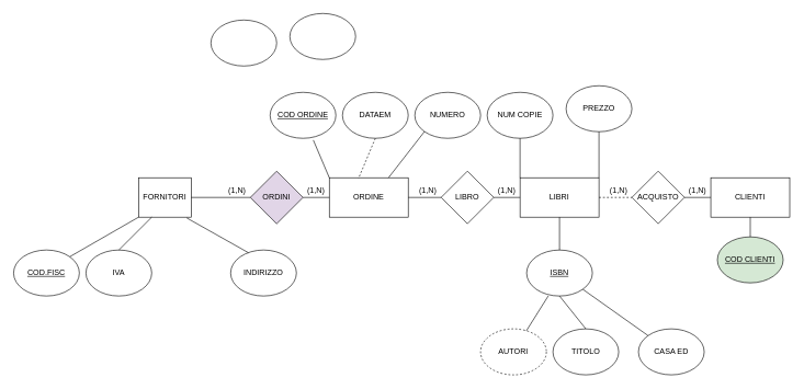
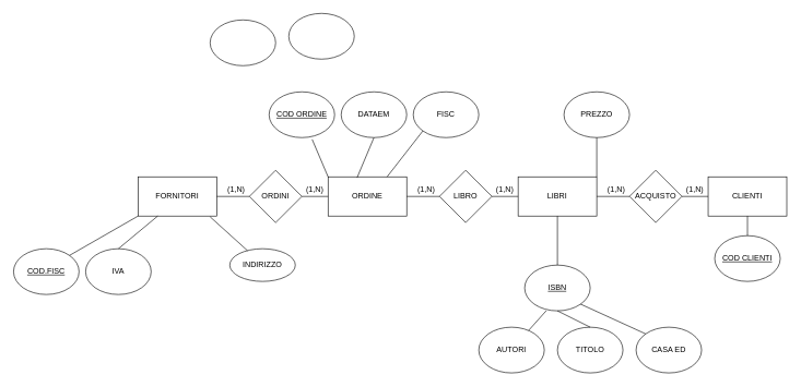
  <mxCell id="0" />
  <mxCell id="1" parent="0" />
  <mxCell id="2" value="CLIENTI" style="rounded=0;whiteSpace=wrap;html=1;" vertex="1" parent="1"><mxGeometry x="1080" y="270" width="120" height="60" as="geometry" /></mxCell>
  <mxCell id="3" value="LIBRI" style="rounded=0;whiteSpace=wrap;html=1;" vertex="1" parent="1"><mxGeometry x="790" y="270" width="120" height="60" as="geometry" /></mxCell>
  <mxCell id="4" value="ACQUISTO" style="rhombus;whiteSpace=wrap;html=1;" vertex="1" parent="1"><mxGeometry x="960" y="260" width="80" height="80" as="geometry" /></mxCell>
- <mxCell id="5" value="" style="endArrow=none;html=1;entryX=0;entryY=0.5;entryDx=0;entryDy=0;exitX=1;exitY=0.5;exitDx=0;exitDy=0;dashed=1;" edge="1" parent="1" source="3" target="4"><mxGeometry width="50" height="50" relative="1" as="geometry"><mxPoint x="590" y="330" as="sourcePoint" /><mxPoint x="640" y="280" as="targetPoint" /></mxGeometry></mxCell>
+ <mxCell id="5" value="" style="endArrow=none;html=1;entryX=0;entryY=0.5;entryDx=0;entryDy=0;exitX=1;exitY=0.5;exitDx=0;exitDy=0;" edge="1" parent="1" source="3" target="4"><mxGeometry width="50" height="50" relative="1" as="geometry"><mxPoint x="590" y="330" as="sourcePoint" /><mxPoint x="640" y="280" as="targetPoint" /></mxGeometry></mxCell>
  <mxCell id="6" value="" style="endArrow=none;html=1;entryX=0;entryY=0.5;entryDx=0;entryDy=0;exitX=1;exitY=0.5;exitDx=0;exitDy=0;" edge="1" parent="1" source="4" target="2"><mxGeometry width="50" height="50" relative="1" as="geometry"><mxPoint x="590" y="330" as="sourcePoint" /><mxPoint x="640" y="280" as="targetPoint" /></mxGeometry></mxCell>
- <mxCell id="7" value="PREZZO" style="ellipse;whiteSpace=wrap;html=1;" vertex="1" parent="1"><mxGeometry x="860" y="130" width="100" height="70" as="geometry" /></mxCell>
- <mxCell id="8" value="NUM COPIE" style="ellipse;whiteSpace=wrap;html=1;" vertex="1" parent="1"><mxGeometry x="740" y="140" width="100" height="70" as="geometry" /></mxCell>
- <mxCell id="9" value="&lt;u&gt;COD CLIENTI&lt;/u&gt;" style="ellipse;whiteSpace=wrap;html=1;fillColor=#d5e8d4;" vertex="1" parent="1"><mxGeometry x="1090" y="360" width="100" height="70" as="geometry" /></mxCell>
+ <mxCell id="7" value="PREZZO" style="ellipse;whiteSpace=wrap;html=1;" vertex="1" parent="1"><mxGeometry x="860" y="140" width="100" height="70" as="geometry" /></mxCell>
+ <mxCell id="9" value="&lt;u&gt;COD CLIENTI&lt;/u&gt;" style="ellipse;whiteSpace=wrap;html=1;" vertex="1" parent="1"><mxGeometry x="1090" y="360" width="100" height="70" as="geometry" /></mxCell>
  <mxCell id="10" value="" style="endArrow=none;html=1;entryX=0.5;entryY=1;entryDx=0;entryDy=0;exitX=0.5;exitY=0;exitDx=0;exitDy=0;" edge="1" parent="1" source="9" target="2"><mxGeometry width="50" height="50" relative="1" as="geometry"><mxPoint x="590" y="330" as="sourcePoint" /><mxPoint x="640" y="280" as="targetPoint" /></mxGeometry></mxCell>
- <mxCell id="11" value="&lt;u&gt;ISBN&lt;/u&gt;" style="ellipse;whiteSpace=wrap;html=1;" vertex="1" parent="1"><mxGeometry x="800" y="380" width="100" height="70" as="geometry" /></mxCell>
- <mxCell id="12" value="" style="endArrow=none;html=1;entryX=0.5;entryY=1;entryDx=0;entryDy=0;exitX=0;exitY=0;exitDx=0;exitDy=0;" edge="1" parent="1" source="3" target="8"><mxGeometry width="50" height="50" relative="1" as="geometry"><mxPoint x="590" y="330" as="sourcePoint" /><mxPoint x="640" y="280" as="targetPoint" /></mxGeometry></mxCell>
+ <mxCell id="11" value="&lt;u&gt;ISBN&lt;/u&gt;" style="ellipse;whiteSpace=wrap;html=1;" vertex="1" parent="1"><mxGeometry x="800" y="405" width="100" height="70" as="geometry" /></mxCell>
  <mxCell id="13" value="" style="endArrow=none;html=1;entryX=0.5;entryY=1;entryDx=0;entryDy=0;exitX=1;exitY=0;exitDx=0;exitDy=0;" edge="1" parent="1" source="3" target="7"><mxGeometry width="50" height="50" relative="1" as="geometry"><mxPoint x="590" y="330" as="sourcePoint" /><mxPoint x="640" y="280" as="targetPoint" /></mxGeometry></mxCell>
  <mxCell id="14" value="" style="endArrow=none;html=1;entryX=0.5;entryY=1;entryDx=0;entryDy=0;exitX=0.5;exitY=0;exitDx=0;exitDy=0;" edge="1" parent="1" source="11" target="3"><mxGeometry width="50" height="50" relative="1" as="geometry"><mxPoint x="590" y="330" as="sourcePoint" /><mxPoint x="640" y="280" as="targetPoint" /></mxGeometry></mxCell>
  <mxCell id="15" value="" style="ellipse;whiteSpace=wrap;html=1;" vertex="1" parent="1"><mxGeometry x="320" y="30" width="100" height="70" as="geometry" /></mxCell>
  <mxCell id="16" value="CASA ED" style="ellipse;whiteSpace=wrap;html=1;" vertex="1" parent="1"><mxGeometry x="970" y="500" width="100" height="70" as="geometry" /></mxCell>
- <mxCell id="17" value="AUTORI" style="ellipse;whiteSpace=wrap;html=1;dashed=1;" vertex="1" parent="1"><mxGeometry x="730" y="500" width="100" height="70" as="geometry" /></mxCell>
- <mxCell id="18" value="TITOLO" style="ellipse;whiteSpace=wrap;html=1;" vertex="1" parent="1"><mxGeometry x="840" y="500" width="100" height="70" as="geometry" /></mxCell>
+ <mxCell id="17" value="AUTORI" style="ellipse;whiteSpace=wrap;html=1;" vertex="1" parent="1"><mxGeometry x="730" y="500" width="100" height="70" as="geometry" /></mxCell>
+ <mxCell id="18" value="TITOLO" style="ellipse;whiteSpace=wrap;html=1;" vertex="1" parent="1"><mxGeometry x="850" y="500" width="100" height="70" as="geometry" /></mxCell>
  <mxCell id="19" value="" style="endArrow=none;html=1;entryX=0.329;entryY=0.998;entryDx=0;entryDy=0;entryPerimeter=0;" edge="1" parent="1" source="17" target="11"><mxGeometry width="50" height="50" relative="1" as="geometry"><mxPoint x="590" y="320" as="sourcePoint" /><mxPoint x="640" y="270" as="targetPoint" /></mxGeometry></mxCell>
  <mxCell id="20" value="" style="endArrow=none;html=1;exitX=0.5;exitY=0;exitDx=0;exitDy=0;entryX=0.5;entryY=1;entryDx=0;entryDy=0;" edge="1" parent="1" source="18" target="11"><mxGeometry width="50" height="50" relative="1" as="geometry"><mxPoint x="590" y="320" as="sourcePoint" /><mxPoint x="640" y="270" as="targetPoint" /></mxGeometry></mxCell>
  <mxCell id="21" value="" style="endArrow=none;html=1;exitX=0;exitY=0;exitDx=0;exitDy=0;entryX=1;entryY=1;entryDx=0;entryDy=0;" edge="1" parent="1" source="16" target="11"><mxGeometry width="50" height="50" relative="1" as="geometry"><mxPoint x="590" y="320" as="sourcePoint" /><mxPoint x="640" y="270" as="targetPoint" /></mxGeometry></mxCell>
  <mxCell id="22" value="ORDINE" style="rounded=0;whiteSpace=wrap;html=1;" vertex="1" parent="1"><mxGeometry x="500" y="270" width="120" height="60" as="geometry" /></mxCell>
- <mxCell id="23" value="FORNITORI" style="rounded=0;whiteSpace=wrap;html=1;" vertex="1" parent="1"><mxGeometry x="210" y="270" width="80" height="60" as="geometry" /></mxCell>
+ <mxCell id="23" value="FORNITORI" style="rounded=0;whiteSpace=wrap;html=1;" vertex="1" parent="1"><mxGeometry x="210" y="270" width="120" height="60" as="geometry" /></mxCell>
  <mxCell id="24" value="LIBRO" style="rhombus;whiteSpace=wrap;html=1;" vertex="1" parent="1"><mxGeometry x="670" y="260" width="80" height="80" as="geometry" /></mxCell>
- <mxCell id="25" value="ORDINI" style="rhombus;whiteSpace=wrap;html=1;fillColor=#e1d5e7;" vertex="1" parent="1"><mxGeometry x="380" y="260" width="80" height="80" as="geometry" /></mxCell>
+ <mxCell id="25" value="ORDINI" style="rhombus;whiteSpace=wrap;html=1;" vertex="1" parent="1"><mxGeometry x="380" y="260" width="80" height="80" as="geometry" /></mxCell>
  <mxCell id="26" value="" style="endArrow=none;html=1;exitX=1;exitY=0.5;exitDx=0;exitDy=0;entryX=0;entryY=0.5;entryDx=0;entryDy=0;" edge="1" parent="1" source="23" target="25"><mxGeometry width="50" height="50" relative="1" as="geometry"><mxPoint x="590" y="320" as="sourcePoint" /><mxPoint x="640" y="270" as="targetPoint" /></mxGeometry></mxCell>
  <mxCell id="27" value="" style="endArrow=none;html=1;exitX=1;exitY=0.5;exitDx=0;exitDy=0;entryX=0;entryY=0.5;entryDx=0;entryDy=0;" edge="1" parent="1" source="25" target="22"><mxGeometry width="50" height="50" relative="1" as="geometry"><mxPoint x="590" y="320" as="sourcePoint" /><mxPoint x="640" y="270" as="targetPoint" /></mxGeometry></mxCell>
  <mxCell id="28" value="" style="endArrow=none;html=1;exitX=1;exitY=0.5;exitDx=0;exitDy=0;entryX=0;entryY=0.5;entryDx=0;entryDy=0;" edge="1" parent="1" target="24"><mxGeometry width="50" height="50" relative="1" as="geometry"><mxPoint x="670" y="300" as="sourcePoint" /><mxPoint x="640" y="270" as="targetPoint" /></mxGeometry></mxCell>
  <mxCell id="29" value="" style="endArrow=none;html=1;entryX=0;entryY=0.5;entryDx=0;entryDy=0;exitX=1;exitY=0.5;exitDx=0;exitDy=0;" edge="1" parent="1" source="24" target="3"><mxGeometry width="50" height="50" relative="1" as="geometry"><mxPoint x="590" y="320" as="sourcePoint" /><mxPoint x="640" y="270" as="targetPoint" /></mxGeometry></mxCell>
  <mxCell id="30" value="" style="ellipse;whiteSpace=wrap;html=1;" vertex="1" parent="1"><mxGeometry x="440" y="20" width="100" height="70" as="geometry" /></mxCell>
- <mxCell id="31" value="INDIRIZZO" style="ellipse;whiteSpace=wrap;html=1;" vertex="1" parent="1"><mxGeometry x="350" y="380" width="100" height="70" as="geometry" /></mxCell>
+ <mxCell id="31" value="INDIRIZZO" style="ellipse;whiteSpace=wrap;html=1;" vertex="1" parent="1"><mxGeometry x="350" y="380" width="100" height="50" as="geometry" /></mxCell>
  <mxCell id="32" value="IVA" style="ellipse;whiteSpace=wrap;html=1;" vertex="1" parent="1"><mxGeometry x="130" y="380" width="100" height="70" as="geometry" /></mxCell>
  <mxCell id="33" value="&lt;u&gt;COD.FISC&lt;/u&gt;" style="ellipse;whiteSpace=wrap;html=1;" vertex="1" parent="1"><mxGeometry x="20" y="380" width="100" height="70" as="geometry" /></mxCell>
  <mxCell id="34" value="" style="endArrow=none;html=1;exitX=0;exitY=1;exitDx=0;exitDy=0;entryX=1;entryY=0;entryDx=0;entryDy=0;" edge="1" parent="1" source="23" target="33"><mxGeometry width="50" height="50" relative="1" as="geometry"><mxPoint x="590" y="320" as="sourcePoint" /><mxPoint x="640" y="270" as="targetPoint" /></mxGeometry></mxCell>
  <mxCell id="35" value="" style="endArrow=none;html=1;exitX=0.25;exitY=1;exitDx=0;exitDy=0;entryX=0.5;entryY=0;entryDx=0;entryDy=0;" edge="1" parent="1" source="23" target="32"><mxGeometry width="50" height="50" relative="1" as="geometry"><mxPoint x="590" y="320" as="sourcePoint" /><mxPoint x="640" y="270" as="targetPoint" /></mxGeometry></mxCell>
  <mxCell id="36" value="" style="endArrow=none;html=1;exitX=0.917;exitY=1.021;exitDx=0;exitDy=0;exitPerimeter=0;entryX=0.271;entryY=0.059;entryDx=0;entryDy=0;entryPerimeter=0;" edge="1" parent="1" source="23" target="31"><mxGeometry width="50" height="50" relative="1" as="geometry"><mxPoint x="590" y="320" as="sourcePoint" /><mxPoint x="640" y="270" as="targetPoint" /></mxGeometry></mxCell>
- <mxCell id="37" value="NUMERO" style="ellipse;whiteSpace=wrap;html=1;" vertex="1" parent="1"><mxGeometry x="630" y="140" width="100" height="70" as="geometry" /></mxCell>
+ <mxCell id="37" value="FISC" style="ellipse;whiteSpace=wrap;html=1;" vertex="1" parent="1"><mxGeometry x="630" y="140" width="100" height="70" as="geometry" /></mxCell>
  <mxCell id="38" value="DATAEM" style="ellipse;whiteSpace=wrap;html=1;" vertex="1" parent="1"><mxGeometry x="520" y="140" width="100" height="70" as="geometry" /></mxCell>
  <mxCell id="39" value="&lt;u&gt;COD ORDINE&lt;/u&gt;" style="ellipse;whiteSpace=wrap;html=1;" vertex="1" parent="1"><mxGeometry x="410" y="140" width="100" height="70" as="geometry" /></mxCell>
  <mxCell id="40" value="" style="endArrow=none;html=1;exitX=0.657;exitY=1.039;exitDx=0;exitDy=0;exitPerimeter=0;entryX=0;entryY=0;entryDx=0;entryDy=0;" edge="1" parent="1" source="39" target="22"><mxGeometry width="50" height="50" relative="1" as="geometry"><mxPoint x="590" y="320" as="sourcePoint" /><mxPoint x="640" y="270" as="targetPoint" /></mxGeometry></mxCell>
- <mxCell id="41" value="" style="endArrow=none;html=1;exitX=0.5;exitY=1;exitDx=0;exitDy=0;entryX=0.369;entryY=0.021;entryDx=0;entryDy=0;entryPerimeter=0;dashed=1;" edge="1" parent="1" source="38" target="22"><mxGeometry width="50" height="50" relative="1" as="geometry"><mxPoint x="590" y="320" as="sourcePoint" /><mxPoint x="640" y="270" as="targetPoint" /></mxGeometry></mxCell>
+ <mxCell id="41" value="" style="endArrow=none;html=1;exitX=0.5;exitY=1;exitDx=0;exitDy=0;entryX=0.369;entryY=0.021;entryDx=0;entryDy=0;entryPerimeter=0;" edge="1" parent="1" source="38" target="22"><mxGeometry width="50" height="50" relative="1" as="geometry"><mxPoint x="590" y="320" as="sourcePoint" /><mxPoint x="640" y="270" as="targetPoint" /></mxGeometry></mxCell>
  <mxCell id="42" value="" style="endArrow=none;html=1;entryX=0;entryY=1;entryDx=0;entryDy=0;exitX=0.75;exitY=0;exitDx=0;exitDy=0;" edge="1" parent="1" source="22" target="37"><mxGeometry width="50" height="50" relative="1" as="geometry"><mxPoint x="590" y="320" as="sourcePoint" /><mxPoint x="640" y="270" as="targetPoint" /></mxGeometry></mxCell>
  <mxCell id="43" value="(1,N)" style="text;html=1;strokeColor=none;fillColor=none;align=center;verticalAlign=middle;whiteSpace=wrap;rounded=0;" vertex="1" parent="1"><mxGeometry x="750" y="280" width="40" height="20" as="geometry" /></mxCell>
  <mxCell id="44" value="" style="endArrow=none;html=1;exitX=1;exitY=0.5;exitDx=0;exitDy=0;entryX=0;entryY=0.5;entryDx=0;entryDy=0;" edge="1" parent="1" source="22" target="24"><mxGeometry width="50" height="50" relative="1" as="geometry"><mxPoint x="560" y="300" as="sourcePoint" /><mxPoint x="630" y="300" as="targetPoint" /></mxGeometry></mxCell>
  <mxCell id="45" value="(1,N)" style="text;html=1;strokeColor=none;fillColor=none;align=center;verticalAlign=middle;whiteSpace=wrap;rounded=0;" vertex="1" parent="1"><mxGeometry x="460" y="280" width="40" height="20" as="geometry" /></mxCell>
  <mxCell id="46" value="(1,N)" style="text;html=1;strokeColor=none;fillColor=none;align=center;verticalAlign=middle;whiteSpace=wrap;rounded=0;" vertex="1" parent="1"><mxGeometry x="340" y="280" width="40" height="20" as="geometry" /></mxCell>
  <mxCell id="47" value="(1,N)" style="text;html=1;strokeColor=none;fillColor=none;align=center;verticalAlign=middle;whiteSpace=wrap;rounded=0;" vertex="1" parent="1"><mxGeometry x="630" y="280" width="40" height="20" as="geometry" /></mxCell>
  <mxCell id="48" value="(1,N)" style="text;html=1;strokeColor=none;fillColor=none;align=center;verticalAlign=middle;whiteSpace=wrap;rounded=0;" vertex="1" parent="1"><mxGeometry x="920" y="280" width="40" height="20" as="geometry" /></mxCell>
  <mxCell id="49" value="(1,N)" style="text;html=1;strokeColor=none;fillColor=none;align=center;verticalAlign=middle;whiteSpace=wrap;rounded=0;" vertex="1" parent="1"><mxGeometry x="1040" y="280" width="40" height="20" as="geometry" /></mxCell>
